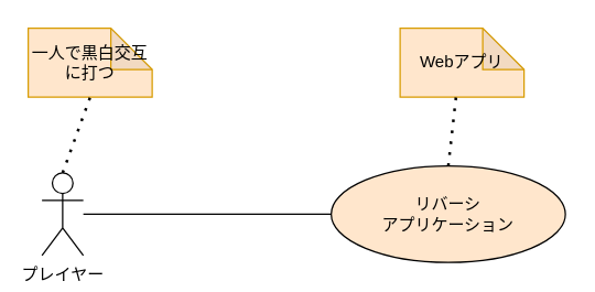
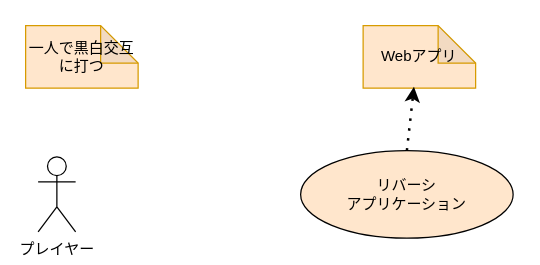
  <mxCell id="0" />
  <mxCell id="1" parent="0" />
  <mxCell id="2" value="リバーシ&lt;br&gt;アプリケーション" style="ellipse;whiteSpace=wrap;html=1;fillColor=#ffe6cc;" vertex="1" parent="1"><mxGeometry x="240" y="120" width="170" height="70" as="geometry" /></mxCell>
  <mxCell id="3" value="プレイヤー" style="shape=umlActor;verticalLabelPosition=bottom;verticalAlign=top;html=1;" vertex="1" parent="1"><mxGeometry x="30" y="125" width="30" height="60" as="geometry" /></mxCell>
- <mxCell id="4" value="" style="endArrow=none;html=1;entryX=0;entryY=0.5;entryDx=0;entryDy=0;" edge="1" parent="1" source="3" target="2"><mxGeometry relative="1" as="geometry"><mxPoint x="70" y="150" as="sourcePoint" /><mxPoint x="260" y="180" as="targetPoint" /></mxGeometry></mxCell>
  <mxCell id="5" value="Webアプリ" style="shape=note;whiteSpace=wrap;html=1;backgroundOutline=1;darkOpacity=0.05;rotation=0;fillColor=#ffe6cc;strokeColor=#d79b00;" vertex="1" parent="1"><mxGeometry x="290" y="20" width="90" height="50" as="geometry" /></mxCell>
- <mxCell id="6" value="" style="endArrow=none;dashed=1;html=1;dashPattern=1 3;strokeWidth=2;entryX=0.452;entryY=0.98;entryDx=0;entryDy=0;entryPerimeter=0;exitX=0.5;exitY=0;exitDx=0;exitDy=0;" edge="1" parent="1" source="2" target="5"><mxGeometry width="50" height="50" relative="1" as="geometry"><mxPoint x="290" y="120" as="sourcePoint" /><mxPoint x="340" y="70" as="targetPoint" /></mxGeometry></mxCell>
+ <mxCell id="6" value="" style="endArrow=classic;dashed=1;html=1;dashPattern=1 3;strokeWidth=2;entryX=0.452;entryY=0.98;entryDx=0;entryDy=0;entryPerimeter=0;exitX=0.5;exitY=0;exitDx=0;exitDy=0;" edge="1" parent="1" source="2" target="5"><mxGeometry width="50" height="50" relative="1" as="geometry"><mxPoint x="290" y="120" as="sourcePoint" /><mxPoint x="340" y="70" as="targetPoint" /></mxGeometry></mxCell>
  <mxCell id="7" value="一人で黒白交互に打つ" style="shape=note;whiteSpace=wrap;html=1;backgroundOutline=1;darkOpacity=0.05;rotation=0;fillColor=#ffe6cc;strokeColor=#d79b00;" vertex="1" parent="1"><mxGeometry x="20" y="20" width="90" height="50" as="geometry" /></mxCell>
- <mxCell id="8" value="" style="endArrow=none;dashed=1;html=1;dashPattern=1 3;strokeWidth=2;entryX=0.5;entryY=1;entryDx=0;entryDy=0;entryPerimeter=0;exitX=0.5;exitY=0;exitDx=0;exitDy=0;exitPerimeter=0;" edge="1" parent="1" source="3" target="7"><mxGeometry width="50" height="50" relative="1" as="geometry"><mxPoint x="90" y="111" as="sourcePoint" /><mxPoint x="95.68" y="60" as="targetPoint" /></mxGeometry></mxCell>
